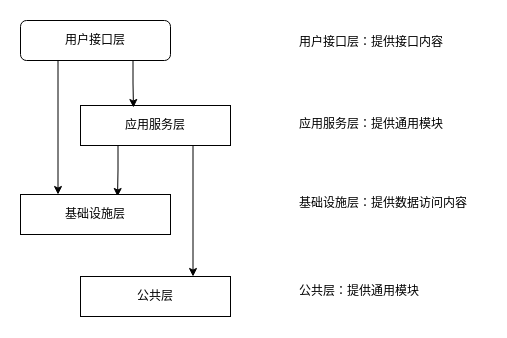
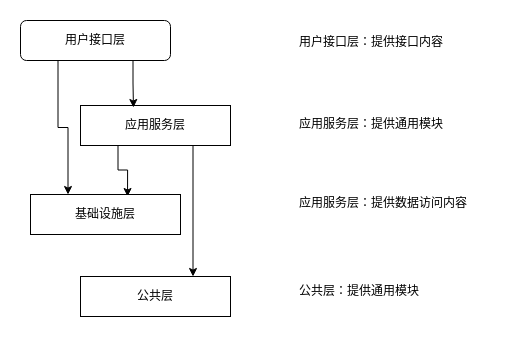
  <mxCell id="0" />
  <mxCell id="1" parent="0" />
  <mxCell id="2" style="edgeStyle=orthogonalEdgeStyle;rounded=0;orthogonalLoop=1;jettySize=auto;html=1;exitX=0.75;exitY=1;exitDx=0;exitDy=0;entryX=0.75;entryY=0;entryDx=0;entryDy=0;" edge="1" parent="1" source="4" target="5"><mxGeometry relative="1" as="geometry" /></mxCell>
  <mxCell id="3" style="edgeStyle=orthogonalEdgeStyle;rounded=0;orthogonalLoop=1;jettySize=auto;html=1;exitX=0.25;exitY=1;exitDx=0;exitDy=0;entryX=0.647;entryY=0.05;entryDx=0;entryDy=0;entryPerimeter=0;" edge="1" parent="1" source="4" target="9"><mxGeometry relative="1" as="geometry" /></mxCell>
  <mxCell id="4" value="应用服务层" style="rounded=0;whiteSpace=wrap;html=1;" vertex="1" parent="1"><mxGeometry x="80" y="105" width="150" height="40" as="geometry" /></mxCell>
  <mxCell id="5" value="公共层" style="rounded=0;whiteSpace=wrap;html=1;" vertex="1" parent="1"><mxGeometry x="80" y="276" width="150" height="40" as="geometry" /></mxCell>
  <mxCell id="6" style="edgeStyle=orthogonalEdgeStyle;rounded=0;orthogonalLoop=1;jettySize=auto;html=1;exitX=0.25;exitY=1;exitDx=0;exitDy=0;entryX=0.25;entryY=0;entryDx=0;entryDy=0;" edge="1" parent="1" source="8" target="9"><mxGeometry relative="1" as="geometry" /></mxCell>
  <mxCell id="7" style="edgeStyle=orthogonalEdgeStyle;rounded=0;orthogonalLoop=1;jettySize=auto;html=1;exitX=0.75;exitY=1;exitDx=0;exitDy=0;entryX=0.353;entryY=0.05;entryDx=0;entryDy=0;entryPerimeter=0;" edge="1" parent="1" source="8" target="4"><mxGeometry relative="1" as="geometry" /></mxCell>
  <mxCell id="8" value="用户接口层" style="whiteSpace=wrap;html=1;rounded=1;" vertex="1" parent="1"><mxGeometry x="20" y="20" width="150" height="40" as="geometry" /></mxCell>
- <mxCell id="9" value="基础设施层" style="rounded=0;whiteSpace=wrap;html=1;" vertex="1" parent="1"><mxGeometry x="20" y="194" width="150" height="40" as="geometry" /></mxCell>
+ <mxCell id="9" value="基础设施层" style="rounded=0;whiteSpace=wrap;html=1;" vertex="1" parent="1"><mxGeometry x="30" y="194" width="150" height="40" as="geometry" /></mxCell>
  <mxCell id="10" value="用户接口层：提供接口内容" style="text;strokeColor=none;fillColor=none;align=left;verticalAlign=middle;spacingLeft=4;spacingRight=4;overflow=hidden;points=[[0,0.5],[1,0.5]];portConstraint=eastwest;rotatable=0;whiteSpace=wrap;html=1;" vertex="1" parent="1"><mxGeometry x="293" y="27" width="171" height="30" as="geometry" /></mxCell>
  <mxCell id="11" value="应用服务层：提供通用模块" style="text;strokeColor=none;fillColor=none;align=left;verticalAlign=middle;spacingLeft=4;spacingRight=4;overflow=hidden;points=[[0,0.5],[1,0.5]];portConstraint=eastwest;rotatable=0;whiteSpace=wrap;html=1;" vertex="1" parent="1"><mxGeometry x="293" y="109" width="192" height="30" as="geometry" /></mxCell>
- <mxCell id="12" value="基础设施层：提供数据访问内容" style="text;strokeColor=none;fillColor=none;align=left;verticalAlign=middle;spacingLeft=4;spacingRight=4;overflow=hidden;points=[[0,0.5],[1,0.5]];portConstraint=eastwest;rotatable=0;whiteSpace=wrap;html=1;" vertex="1" parent="1"><mxGeometry x="293" y="188" width="192" height="30" as="geometry" /></mxCell>
+ <mxCell id="12" value="应用服务层：提供数据访问内容" style="text;strokeColor=none;fillColor=none;align=left;verticalAlign=middle;spacingLeft=4;spacingRight=4;overflow=hidden;points=[[0,0.5],[1,0.5]];portConstraint=eastwest;rotatable=0;whiteSpace=wrap;html=1;" vertex="1" parent="1"><mxGeometry x="293" y="188" width="192" height="30" as="geometry" /></mxCell>
  <mxCell id="13" value="公共层：提供通用模块" style="text;strokeColor=none;fillColor=none;align=left;verticalAlign=middle;spacingLeft=4;spacingRight=4;overflow=hidden;points=[[0,0.5],[1,0.5]];portConstraint=eastwest;rotatable=0;whiteSpace=wrap;html=1;" vertex="1" parent="1"><mxGeometry x="293" y="276" width="192" height="30" as="geometry" /></mxCell>
